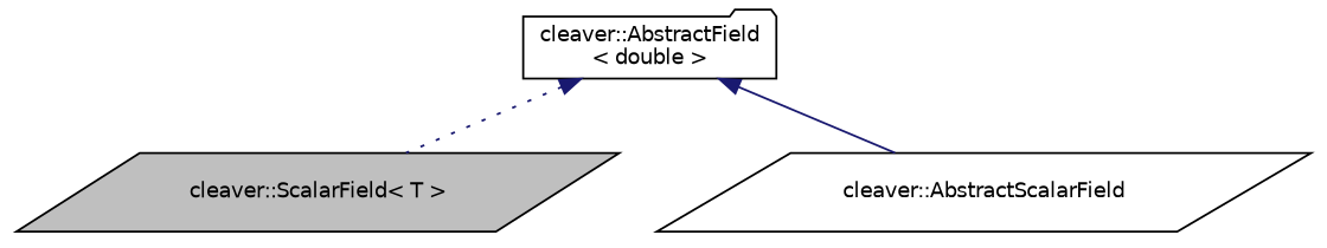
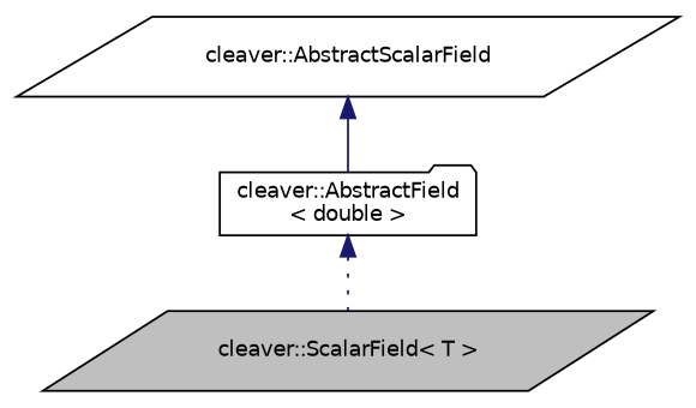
  digraph {
    node [color=black fillcolor=white fontname=Helvetica fontsize=10 shape=parallelogram style=filled]
    edge [color=midnightblue dir=back fontname=Helvetica fontsize=10 labelfontname=Helvetica labelfontsize=10]
    n1 [fillcolor=grey75 fontcolor=black height=0.2 label="cleaver::ScalarField\< T \>" width=0.4]
    n2 [height=0.2 label="cleaver::AbstractScalarField" width=0.4]
    n3 [height=0.2 label="cleaver::AbstractField\l\< double \>" shape=folder width=0.4]
    n3 -> n1 [style=dotted]
-   n3 -> n2 [style=solid]
+   n2 -> n3 [style=solid]
  }
